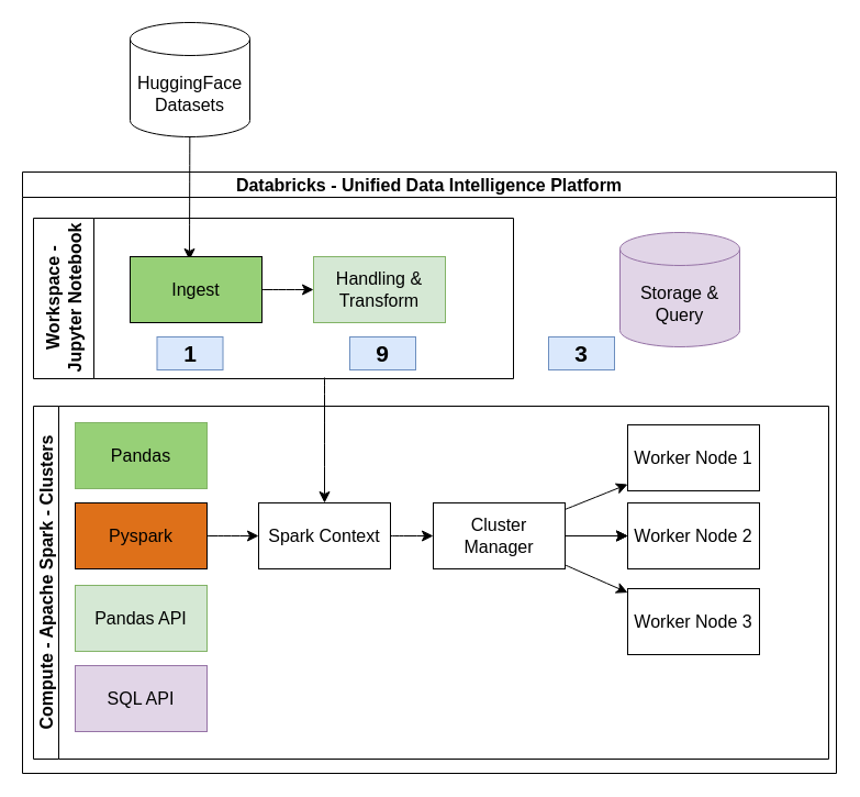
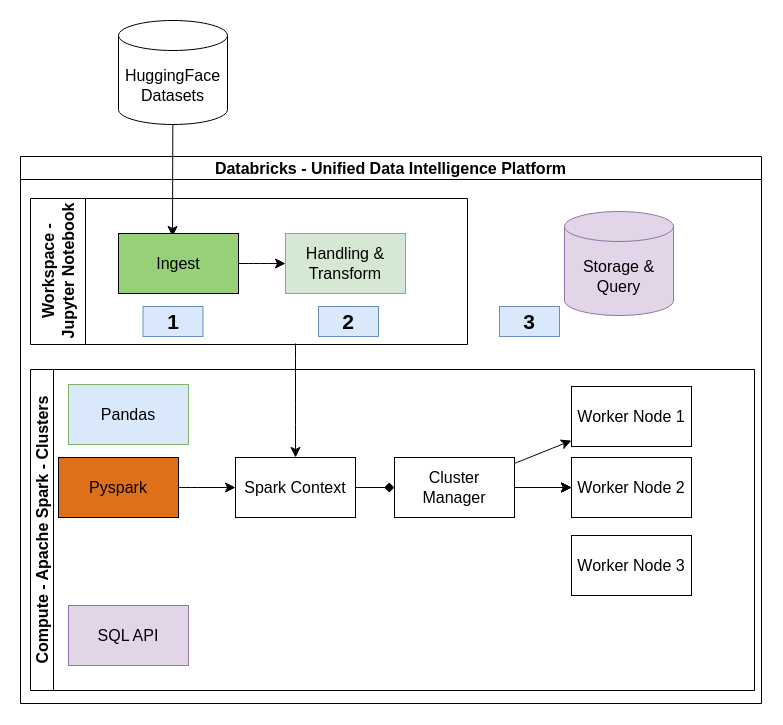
  <mxCell id="0" />
  <mxCell id="1" parent="0" />
  <mxCell id="2" value="Databricks - Unified Data Intelligence Platform" style="swimlane;whiteSpace=wrap;html=1;fontSize=16;" vertex="1" parent="1"><mxGeometry x="20" y="156" width="741" height="547" as="geometry" /></mxCell>
  <mxCell id="3" style="edgeStyle=none;curved=1;rounded=0;orthogonalLoop=1;jettySize=auto;html=1;entryX=0.5;entryY=0;entryDx=0;entryDy=0;fontSize=12;startSize=8;endSize=8;" edge="1" parent="2" target="15"><mxGeometry relative="1" as="geometry"><mxPoint x="275" y="187" as="sourcePoint" /></mxGeometry></mxCell>
  <mxCell id="4" value="Workspace - Jupyter Notebook" style="swimlane;horizontal=0;whiteSpace=wrap;html=1;fontSize=16;startSize=55;" vertex="1" parent="2"><mxGeometry x="10" y="42" width="437" height="146" as="geometry" /></mxCell>
  <mxCell id="5" value="HuggingFace Datasets" style="shape=cylinder3;whiteSpace=wrap;html=1;boundedLbl=1;backgroundOutline=1;size=15;fontSize=16;" vertex="1" parent="4"><mxGeometry x="88" y="-178" width="109" height="104" as="geometry" /></mxCell>
  <mxCell id="6" style="edgeStyle=none;curved=1;rounded=0;orthogonalLoop=1;jettySize=auto;html=1;entryX=0.45;entryY=0.05;entryDx=0;entryDy=0;entryPerimeter=0;fontSize=12;startSize=8;endSize=8;" edge="1" parent="4" source="5" target="7"><mxGeometry relative="1" as="geometry" /></mxCell>
  <mxCell id="7" value="Ingest" style="rounded=0;whiteSpace=wrap;html=1;fontSize=16;fillColor=#97D077;" vertex="1" parent="4"><mxGeometry x="88" y="35" width="120" height="60" as="geometry" /></mxCell>
  <mxCell id="8" value="" style="edgeStyle=none;curved=1;rounded=0;orthogonalLoop=1;jettySize=auto;html=1;fontSize=12;startSize=8;endSize=8;" edge="1" parent="4" source="7" target="9"><mxGeometry relative="1" as="geometry" /></mxCell>
  <mxCell id="9" value="Handling &amp;amp; Transform" style="rounded=0;whiteSpace=wrap;html=1;fontSize=16;fillColor=#d5e8d4;strokeColor=#82b366;" vertex="1" parent="4"><mxGeometry x="255" y="35" width="120" height="60" as="geometry" /></mxCell>
  <mxCell id="10" value="&lt;font style=&quot;font-size: 21px;&quot;&gt;&lt;b&gt;1&lt;/b&gt;&lt;/font&gt;" style="text;html=1;strokeColor=#6c8ebf;fillColor=#dae8fc;align=center;verticalAlign=middle;whiteSpace=wrap;rounded=0;fontSize=16;" vertex="1" parent="4"><mxGeometry x="112.5" y="108" width="60" height="30" as="geometry" /></mxCell>
- <mxCell id="11" value="&lt;font style=&quot;font-size: 21px;&quot;&gt;&lt;b&gt;9&lt;/b&gt;&lt;/font&gt;" style="text;html=1;strokeColor=#6c8ebf;fillColor=#dae8fc;align=center;verticalAlign=middle;whiteSpace=wrap;rounded=0;fontSize=16;" vertex="1" parent="4"><mxGeometry x="288" y="108" width="60" height="30" as="geometry" /></mxCell>
+ <mxCell id="11" value="&lt;font style=&quot;font-size: 21px;&quot;&gt;&lt;b&gt;2&lt;/b&gt;&lt;/font&gt;" style="text;html=1;strokeColor=#6c8ebf;fillColor=#dae8fc;align=center;verticalAlign=middle;whiteSpace=wrap;rounded=0;fontSize=16;" vertex="1" parent="4"><mxGeometry x="288" y="108" width="60" height="30" as="geometry" /></mxCell>
  <mxCell id="12" value="Compute - Apache Spark - Clusters" style="swimlane;horizontal=0;whiteSpace=wrap;html=1;fontSize=16;" vertex="1" parent="2"><mxGeometry x="10" y="213" width="724" height="321" as="geometry" /></mxCell>
- <mxCell id="13" value="Pyspark" style="rounded=0;whiteSpace=wrap;html=1;fontSize=16;fillColor=#de7019;" vertex="1" parent="12"><mxGeometry x="38" y="88" width="120" height="60" as="geometry" /></mxCell>
+ <mxCell id="13" value="Pyspark" style="rounded=0;whiteSpace=wrap;html=1;fontSize=16;fillColor=#de7019;" vertex="1" parent="12"><mxGeometry x="28" y="88" width="120" height="60" as="geometry" /></mxCell>
  <mxCell id="14" value="" style="edgeStyle=none;curved=1;rounded=0;orthogonalLoop=1;jettySize=auto;html=1;fontSize=12;startSize=8;endSize=8;" edge="1" parent="12" source="13" target="15"><mxGeometry relative="1" as="geometry" /></mxCell>
  <mxCell id="15" value="Spark Context" style="rounded=0;whiteSpace=wrap;html=1;fontSize=16;" vertex="1" parent="12"><mxGeometry x="205" y="88" width="120" height="60" as="geometry" /></mxCell>
- <mxCell id="16" value="" style="edgeStyle=none;curved=1;rounded=0;orthogonalLoop=1;jettySize=auto;html=1;fontSize=12;startSize=8;endSize=8;" edge="1" parent="12" source="15" target="22"><mxGeometry relative="1" as="geometry" /></mxCell>
+ <mxCell id="16" value="" style="edgeStyle=none;curved=1;rounded=0;orthogonalLoop=1;jettySize=auto;html=1;fontSize=12;startSize=8;endSize=8;endArrow=diamond;" edge="1" parent="12" source="15" target="22"><mxGeometry relative="1" as="geometry" /></mxCell>
  <mxCell id="17" value="" style="edgeStyle=none;curved=1;rounded=0;orthogonalLoop=1;jettySize=auto;html=1;fontSize=12;startSize=8;endSize=8;" edge="1" parent="12" source="22" target="23"><mxGeometry relative="1" as="geometry" /></mxCell>
  <mxCell id="18" value="" style="edgeStyle=none;curved=1;rounded=0;orthogonalLoop=1;jettySize=auto;html=1;fontSize=12;startSize=8;endSize=8;" edge="1" parent="12" source="22" target="24"><mxGeometry relative="1" as="geometry" /></mxCell>
  <mxCell id="19" value="" style="edgeStyle=none;curved=1;rounded=0;orthogonalLoop=1;jettySize=auto;html=1;fontSize=12;startSize=8;endSize=8;" edge="1" parent="12" source="22" target="24"><mxGeometry relative="1" as="geometry" /></mxCell>
  <mxCell id="20" value="" style="edgeStyle=none;curved=1;rounded=0;orthogonalLoop=1;jettySize=auto;html=1;fontSize=12;startSize=8;endSize=8;" edge="1" parent="12" source="22" target="24"><mxGeometry relative="1" as="geometry" /></mxCell>
- <mxCell id="21" value="" style="edgeStyle=none;curved=1;rounded=0;orthogonalLoop=1;jettySize=auto;html=1;fontSize=12;startSize=8;endSize=8;" edge="1" parent="12" source="22" target="25"><mxGeometry relative="1" as="geometry" /></mxCell>
  <mxCell id="22" value="Cluster Manager" style="rounded=0;whiteSpace=wrap;html=1;fontSize=16;" vertex="1" parent="12"><mxGeometry x="364" y="88" width="120" height="60" as="geometry" /></mxCell>
  <mxCell id="23" value="Worker Node 1" style="whiteSpace=wrap;html=1;fontSize=16;rounded=0;" vertex="1" parent="12"><mxGeometry x="541" y="17" width="120" height="60" as="geometry" /></mxCell>
  <mxCell id="24" value="Worker Node 2" style="whiteSpace=wrap;html=1;fontSize=16;rounded=0;" vertex="1" parent="12"><mxGeometry x="541" y="88" width="120" height="60" as="geometry" /></mxCell>
  <mxCell id="25" value="Worker Node 3" style="whiteSpace=wrap;html=1;fontSize=16;rounded=0;" vertex="1" parent="12"><mxGeometry x="541" y="166" width="120" height="60" as="geometry" /></mxCell>
- <mxCell id="26" value="Pandas API" style="rounded=0;whiteSpace=wrap;html=1;fontSize=16;fillColor=#d5e8d4;strokeColor=#82b366;" vertex="1" parent="12"><mxGeometry x="38" y="163" width="120" height="60" as="geometry" /></mxCell>
  <mxCell id="27" value="SQL API" style="rounded=0;whiteSpace=wrap;html=1;fontSize=16;fillColor=#e1d5e7;strokeColor=#9673a6;" vertex="1" parent="12"><mxGeometry x="38" y="236" width="120" height="60" as="geometry" /></mxCell>
- <mxCell id="28" value="Pandas" style="rounded=0;whiteSpace=wrap;html=1;fontSize=16;fillColor=#97D077;strokeColor=#82b366;" vertex="1" parent="12"><mxGeometry x="38" y="15" width="120" height="60" as="geometry" /></mxCell>
+ <mxCell id="28" value="Pandas" style="rounded=0;whiteSpace=wrap;html=1;fontSize=16;fillColor=#dae8fc;strokeColor=#82b366;" vertex="1" parent="12"><mxGeometry x="38" y="15" width="120" height="60" as="geometry" /></mxCell>
  <mxCell id="29" value="Storage &amp;amp; Query" style="shape=cylinder3;whiteSpace=wrap;html=1;boundedLbl=1;backgroundOutline=1;size=15;fontSize=16;fillColor=#e1d5e7;strokeColor=#9673a6;" vertex="1" parent="2"><mxGeometry x="544" y="55" width="109" height="104" as="geometry" /></mxCell>
  <mxCell id="30" value="&lt;font style=&quot;font-size: 21px;&quot;&gt;&lt;b&gt;3&lt;/b&gt;&lt;/font&gt;" style="text;html=1;strokeColor=#6c8ebf;fillColor=#dae8fc;align=center;verticalAlign=middle;whiteSpace=wrap;rounded=0;fontSize=16;" vertex="1" parent="2"><mxGeometry x="479" y="150" width="60" height="30" as="geometry" /></mxCell>
